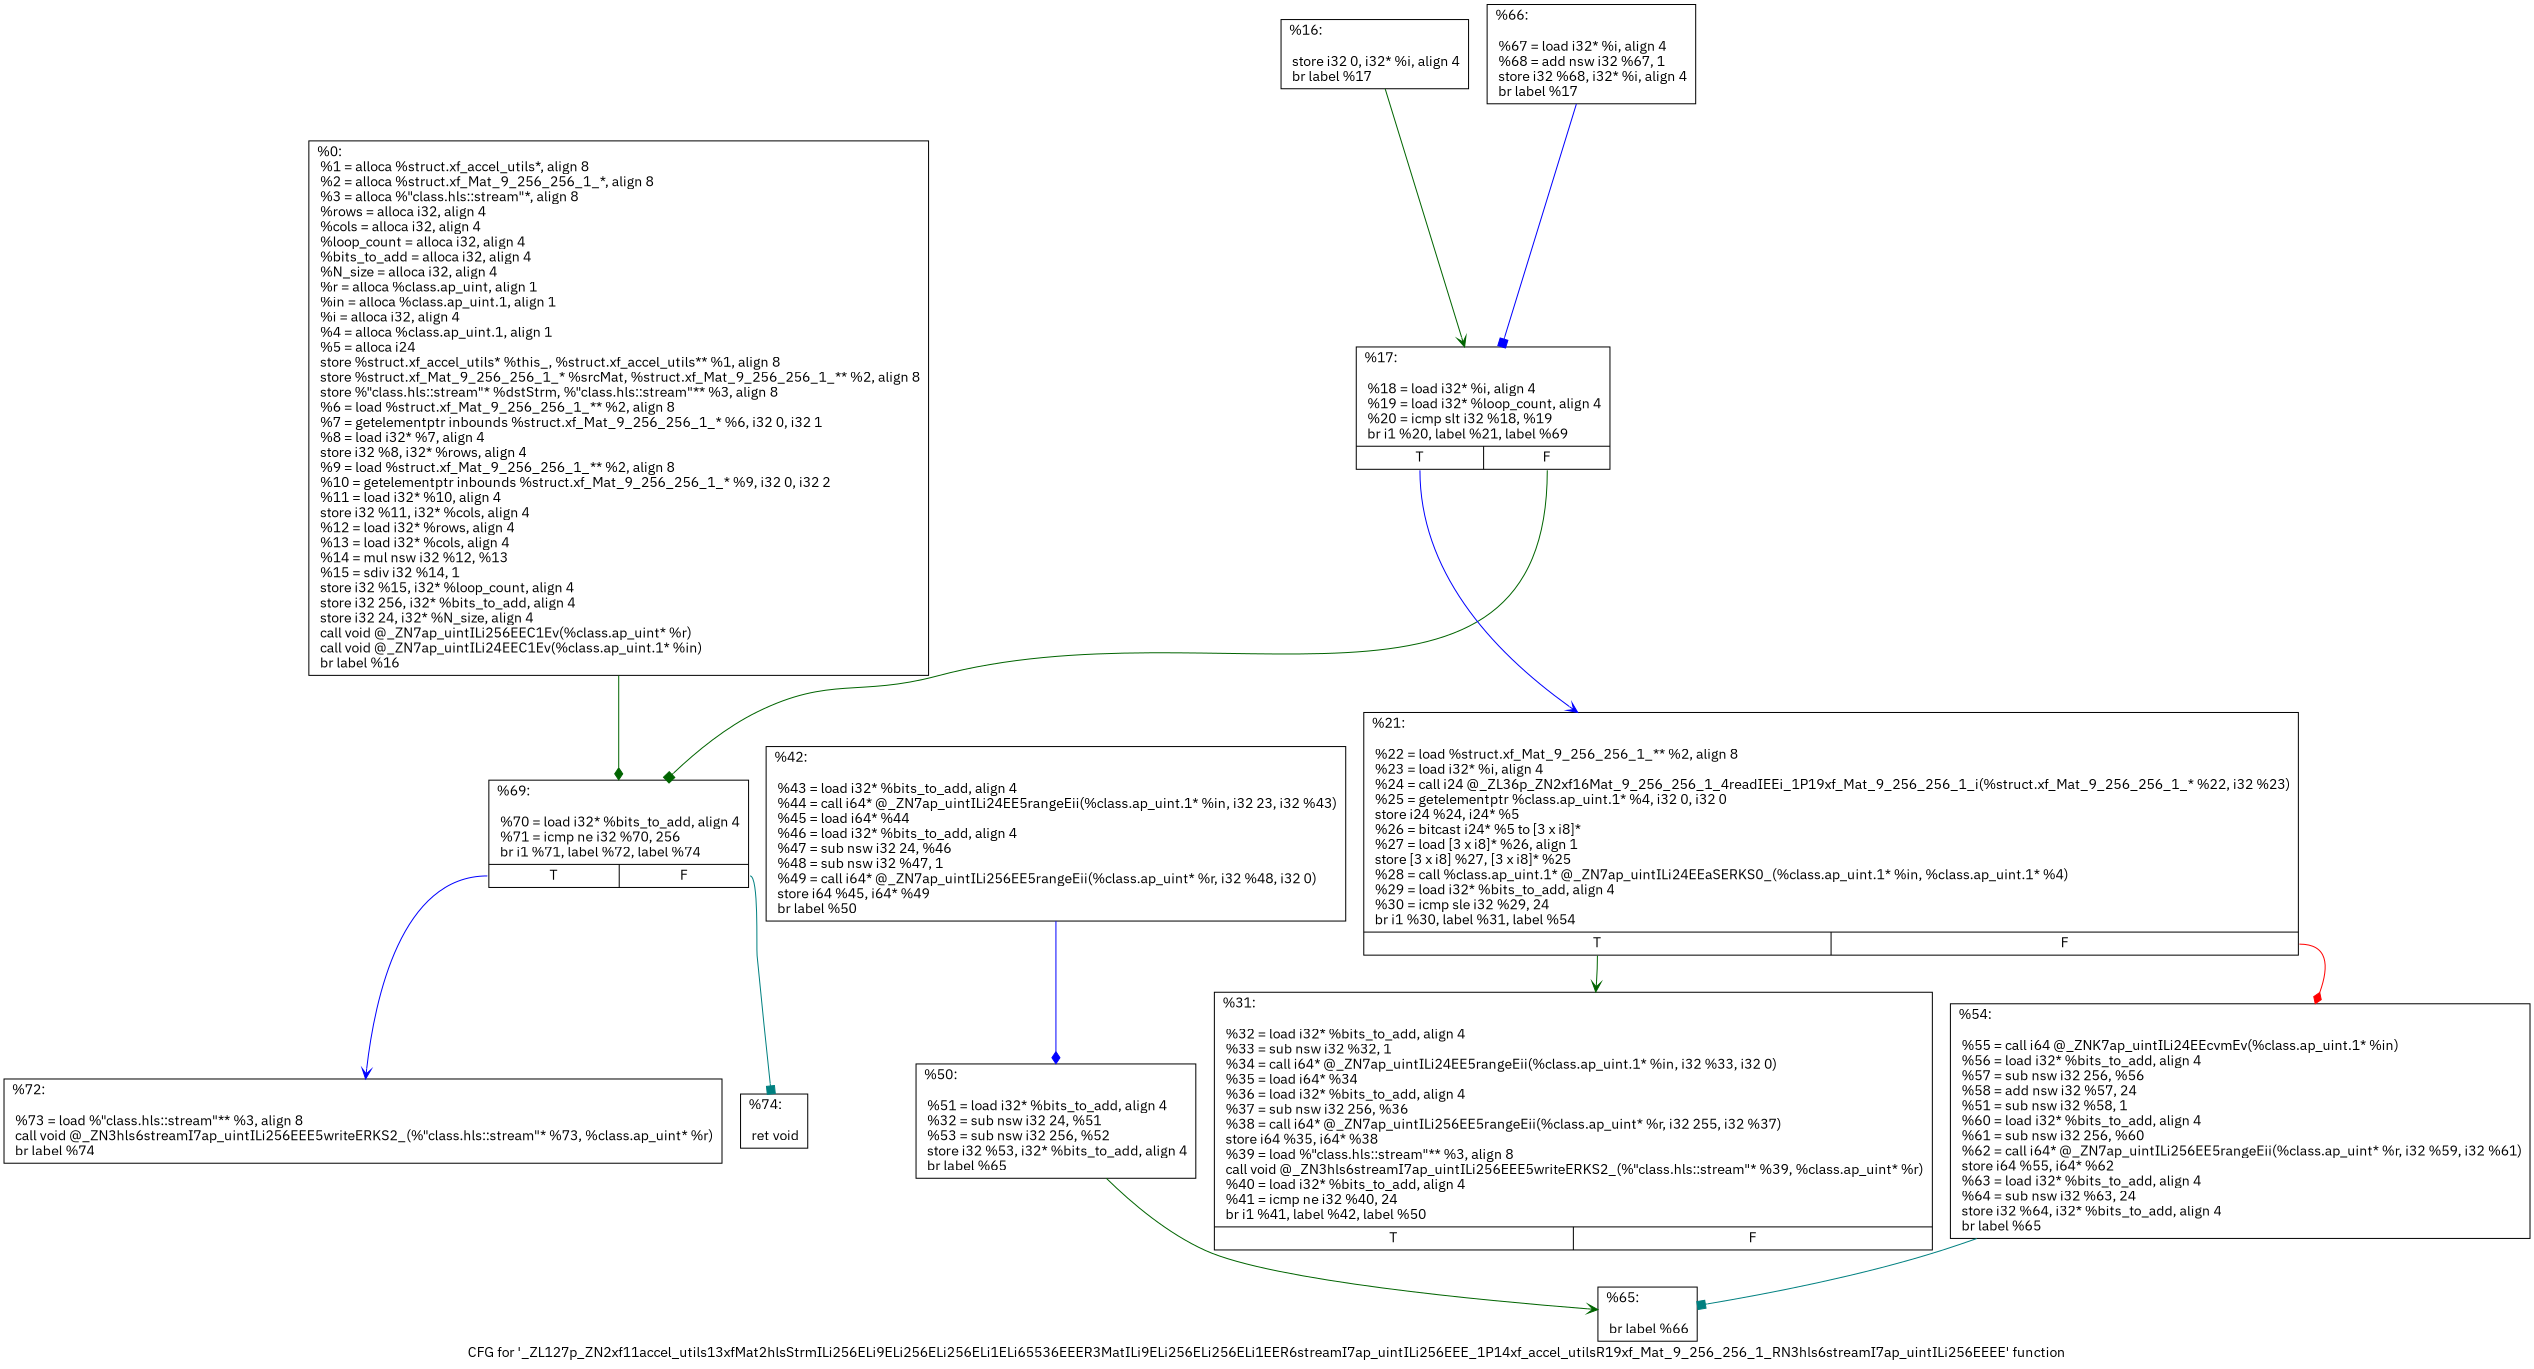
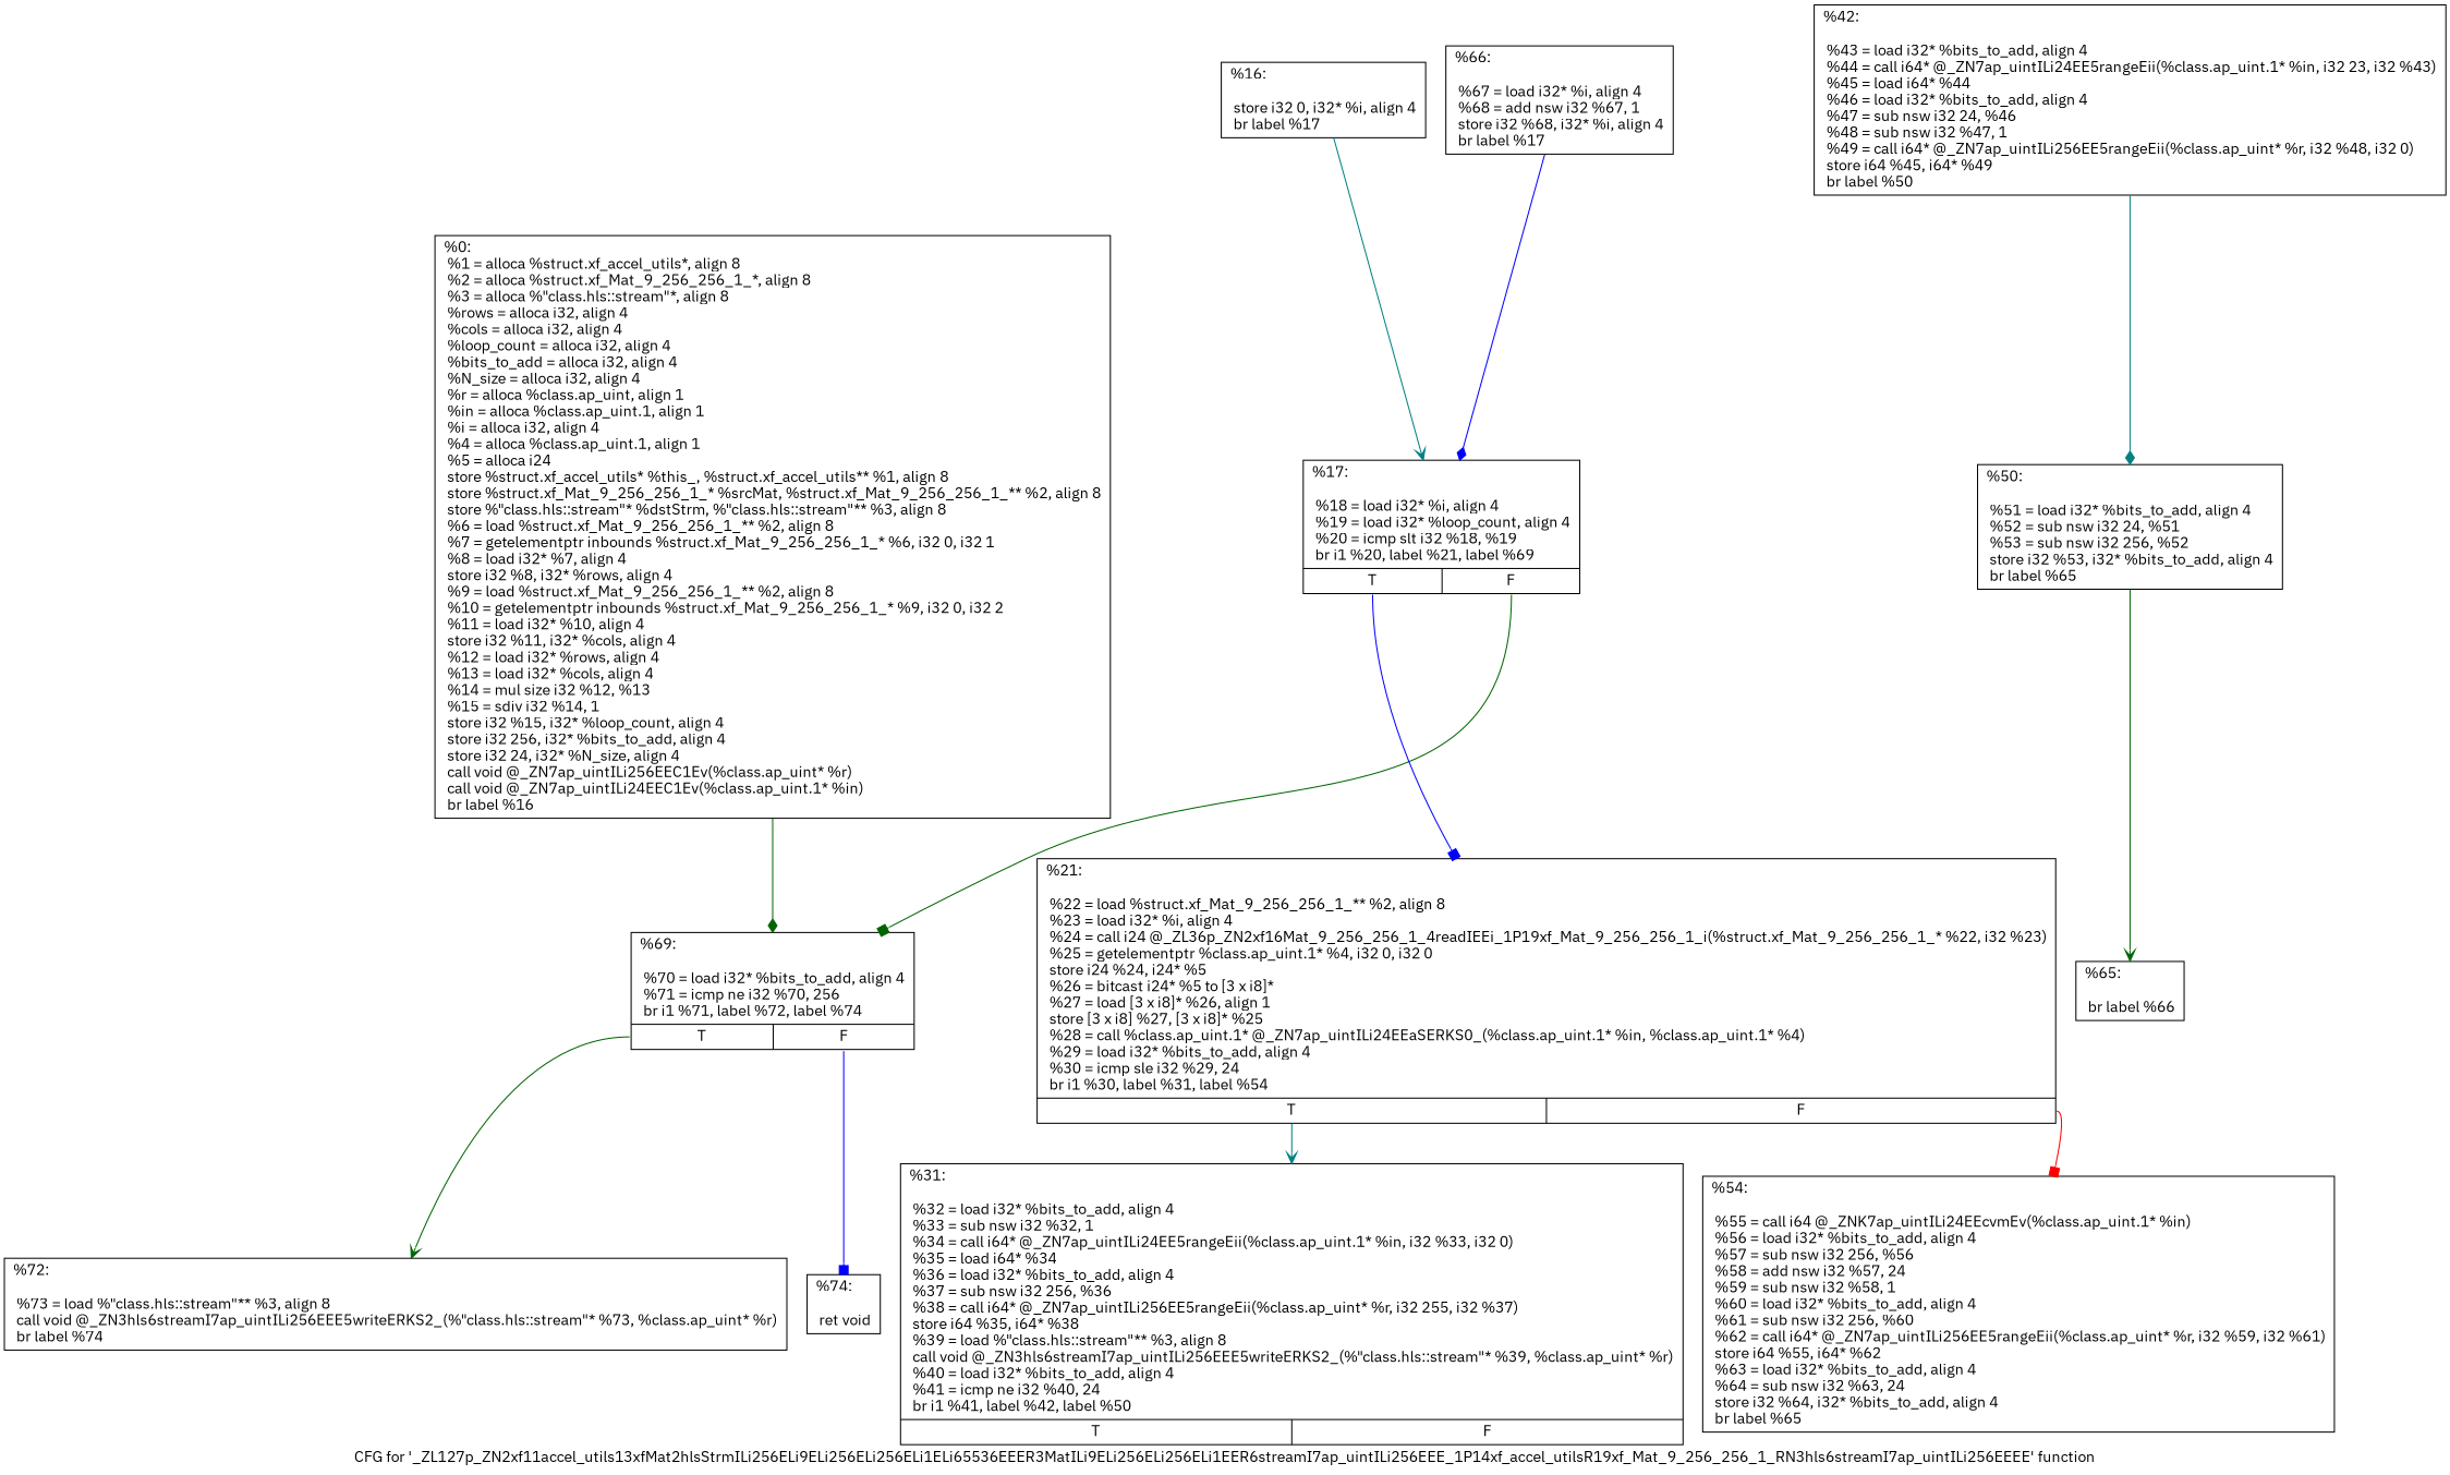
  digraph {
    fontname="IBM Plex Sans"
    label="CFG for '_ZL127p_ZN2xf11accel_utils13xfMat2hlsStrmILi256ELi9ELi256ELi256ELi1ELi65536EEER3MatILi9ELi256ELi256ELi1EER6streamI7ap_uintILi256EEE_1P14xf_accel_utilsR19xf_Mat_9_256_256_1_RN3hls6streamI7ap_uintILi256EEEE' function"
    node [fontname="IBM Plex Sans" shape=record]
    edge [arrowhead=diamond color=darkgreen fontname="IBM Plex Sans"]
-   n1 [label="{%0:\l  %1 = alloca %struct.xf_accel_utils*, align 8\l  %2 = alloca %struct.xf_Mat_9_256_256_1_*, align 8\l  %3 = alloca %\"class.hls::stream\"*, align 8\l  %rows = alloca i32, align 4\l  %cols = alloca i32, align 4\l  %loop_count = alloca i32, align 4\l  %bits_to_add = alloca i32, align 4\l  %N_size = alloca i32, align 4\l  %r = alloca %class.ap_uint, align 1\l  %in = alloca %class.ap_uint.1, align 1\l  %i = alloca i32, align 4\l  %4 = alloca %class.ap_uint.1, align 1\l  %5 = alloca i24\l  store %struct.xf_accel_utils* %this_, %struct.xf_accel_utils** %1, align 8\l  store %struct.xf_Mat_9_256_256_1_* %srcMat, %struct.xf_Mat_9_256_256_1_** %2, align 8\l  store %\"class.hls::stream\"* %dstStrm, %\"class.hls::stream\"** %3, align 8\l  %6 = load %struct.xf_Mat_9_256_256_1_** %2, align 8\l  %7 = getelementptr inbounds %struct.xf_Mat_9_256_256_1_* %6, i32 0, i32 1\l  %8 = load i32* %7, align 4\l  store i32 %8, i32* %rows, align 4\l  %9 = load %struct.xf_Mat_9_256_256_1_** %2, align 8\l  %10 = getelementptr inbounds %struct.xf_Mat_9_256_256_1_* %9, i32 0, i32 2\l  %11 = load i32* %10, align 4\l  store i32 %11, i32* %cols, align 4\l  %12 = load i32* %rows, align 4\l  %13 = load i32* %cols, align 4\l  %14 = mul nsw i32 %12, %13\l  %15 = sdiv i32 %14, 1\l  store i32 %15, i32* %loop_count, align 4\l  store i32 256, i32* %bits_to_add, align 4\l  store i32 24, i32* %N_size, align 4\l  call void @_ZN7ap_uintILi256EEC1Ev(%class.ap_uint* %r)\l  call void @_ZN7ap_uintILi24EEC1Ev(%class.ap_uint.1* %in)\l  br label %16\l}"]
+   n1 [label="{%0:\l  %1 = alloca %struct.xf_accel_utils*, align 8\l  %2 = alloca %struct.xf_Mat_9_256_256_1_*, align 8\l  %3 = alloca %\"class.hls::stream\"*, align 8\l  %rows = alloca i32, align 4\l  %cols = alloca i32, align 4\l  %loop_count = alloca i32, align 4\l  %bits_to_add = alloca i32, align 4\l  %N_size = alloca i32, align 4\l  %r = alloca %class.ap_uint, align 1\l  %in = alloca %class.ap_uint.1, align 1\l  %i = alloca i32, align 4\l  %4 = alloca %class.ap_uint.1, align 1\l  %5 = alloca i24\l  store %struct.xf_accel_utils* %this_, %struct.xf_accel_utils** %1, align 8\l  store %struct.xf_Mat_9_256_256_1_* %srcMat, %struct.xf_Mat_9_256_256_1_** %2, align 8\l  store %\"class.hls::stream\"* %dstStrm, %\"class.hls::stream\"** %3, align 8\l  %6 = load %struct.xf_Mat_9_256_256_1_** %2, align 8\l  %7 = getelementptr inbounds %struct.xf_Mat_9_256_256_1_* %6, i32 0, i32 1\l  %8 = load i32* %7, align 4\l  store i32 %8, i32* %rows, align 4\l  %9 = load %struct.xf_Mat_9_256_256_1_** %2, align 8\l  %10 = getelementptr inbounds %struct.xf_Mat_9_256_256_1_* %9, i32 0, i32 2\l  %11 = load i32* %10, align 4\l  store i32 %11, i32* %cols, align 4\l  %12 = load i32* %rows, align 4\l  %13 = load i32* %cols, align 4\l  %14 = mul size i32 %12, %13\l  %15 = sdiv i32 %14, 1\l  store i32 %15, i32* %loop_count, align 4\l  store i32 256, i32* %bits_to_add, align 4\l  store i32 24, i32* %N_size, align 4\l  call void @_ZN7ap_uintILi256EEC1Ev(%class.ap_uint* %r)\l  call void @_ZN7ap_uintILi24EEC1Ev(%class.ap_uint.1* %in)\l  br label %16\l}"]
    n2 [label="{%69:\l\l  %70 = load i32* %bits_to_add, align 4\l  %71 = icmp ne i32 %70, 256\l  br i1 %71, label %72, label %74\l|{<s0>T|<s1>F}}"]
    n3 [label="{%16:\l\l  store i32 0, i32* %i, align 4\l  br label %17\l}"]
    n4 [label="{%17:\l\l  %18 = load i32* %i, align 4\l  %19 = load i32* %loop_count, align 4\l  %20 = icmp slt i32 %18, %19\l  br i1 %20, label %21, label %69\l|{<s0>T|<s1>F}}"]
    n5 [label="{%21:\l\l  %22 = load %struct.xf_Mat_9_256_256_1_** %2, align 8\l  %23 = load i32* %i, align 4\l  %24 = call i24 @_ZL36p_ZN2xf16Mat_9_256_256_1_4readIEEi_1P19xf_Mat_9_256_256_1_i(%struct.xf_Mat_9_256_256_1_* %22, i32 %23)\l  %25 = getelementptr %class.ap_uint.1* %4, i32 0, i32 0\l  store i24 %24, i24* %5\l  %26 = bitcast i24* %5 to [3 x i8]*\l  %27 = load [3 x i8]* %26, align 1\l  store [3 x i8] %27, [3 x i8]* %25\l  %28 = call %class.ap_uint.1* @_ZN7ap_uintILi24EEaSERKS0_(%class.ap_uint.1* %in, %class.ap_uint.1* %4)\l  %29 = load i32* %bits_to_add, align 4\l  %30 = icmp sle i32 %29, 24\l  br i1 %30, label %31, label %54\l|{<s0>T|<s1>F}}"]
    n6 [label="{%31:\l\l  %32 = load i32* %bits_to_add, align 4\l  %33 = sub nsw i32 %32, 1\l  %34 = call i64* @_ZN7ap_uintILi24EE5rangeEii(%class.ap_uint.1* %in, i32 %33, i32 0)\l  %35 = load i64* %34\l  %36 = load i32* %bits_to_add, align 4\l  %37 = sub nsw i32 256, %36\l  %38 = call i64* @_ZN7ap_uintILi256EE5rangeEii(%class.ap_uint* %r, i32 255, i32 %37)\l  store i64 %35, i64* %38\l  %39 = load %\"class.hls::stream\"** %3, align 8\l  call void @_ZN3hls6streamI7ap_uintILi256EEE5writeERKS2_(%\"class.hls::stream\"* %39, %class.ap_uint* %r)\l  %40 = load i32* %bits_to_add, align 4\l  %41 = icmp ne i32 %40, 24\l  br i1 %41, label %42, label %50\l|{<s0>T|<s1>F}}"]
-   n7 [label="{%54:\l\l  %55 = call i64 @_ZNK7ap_uintILi24EEcvmEv(%class.ap_uint.1* %in)\l  %56 = load i32* %bits_to_add, align 4\l  %57 = sub nsw i32 256, %56\l  %58 = add nsw i32 %57, 24\l  %51 = sub nsw i32 %58, 1\l  %60 = load i32* %bits_to_add, align 4\l  %61 = sub nsw i32 256, %60\l  %62 = call i64* @_ZN7ap_uintILi256EE5rangeEii(%class.ap_uint* %r, i32 %59, i32 %61)\l  store i64 %55, i64* %62\l  %63 = load i32* %bits_to_add, align 4\l  %64 = sub nsw i32 %63, 24\l  store i32 %64, i32* %bits_to_add, align 4\l  br label %65\l}"]
+   n7 [label="{%54:\l\l  %55 = call i64 @_ZNK7ap_uintILi24EEcvmEv(%class.ap_uint.1* %in)\l  %56 = load i32* %bits_to_add, align 4\l  %57 = sub nsw i32 256, %56\l  %58 = add nsw i32 %57, 24\l  %59 = sub nsw i32 %58, 1\l  %60 = load i32* %bits_to_add, align 4\l  %61 = sub nsw i32 256, %60\l  %62 = call i64* @_ZN7ap_uintILi256EE5rangeEii(%class.ap_uint* %r, i32 %59, i32 %61)\l  store i64 %55, i64* %62\l  %63 = load i32* %bits_to_add, align 4\l  %64 = sub nsw i32 %63, 24\l  store i32 %64, i32* %bits_to_add, align 4\l  br label %65\l}"]
    n8 [label="{%72:\l\l  %73 = load %\"class.hls::stream\"** %3, align 8\l  call void @_ZN3hls6streamI7ap_uintILi256EEE5writeERKS2_(%\"class.hls::stream\"* %73, %class.ap_uint* %r)\l  br label %74\l}"]
    n9 [label="{%74:\l\l  ret void\l}"]
    n10 [label="{%65:\l\l  br label %66\l}"]
    n11 [label="{%42:\l\l  %43 = load i32* %bits_to_add, align 4\l  %44 = call i64* @_ZN7ap_uintILi24EE5rangeEii(%class.ap_uint.1* %in, i32 23, i32 %43)\l  %45 = load i64* %44\l  %46 = load i32* %bits_to_add, align 4\l  %47 = sub nsw i32 24, %46\l  %48 = sub nsw i32 %47, 1\l  %49 = call i64* @_ZN7ap_uintILi256EE5rangeEii(%class.ap_uint* %r, i32 %48, i32 0)\l  store i64 %45, i64* %49\l  br label %50\l}"]
-   n12 [label="{%50:\l\l  %51 = load i32* %bits_to_add, align 4\l  %32 = sub nsw i32 24, %51\l  %53 = sub nsw i32 256, %52\l  store i32 %53, i32* %bits_to_add, align 4\l  br label %65\l}"]
+   n12 [label="{%50:\l\l  %51 = load i32* %bits_to_add, align 4\l  %52 = sub nsw i32 24, %51\l  %53 = sub nsw i32 256, %52\l  store i32 %53, i32* %bits_to_add, align 4\l  br label %65\l}"]
    n13 [label="{%66:\l\l  %67 = load i32* %i, align 4\l  %68 = add nsw i32 %67, 1\l  store i32 %68, i32* %i, align 4\l  br label %17\l}"]
    n1 -> n2
-   n2 -> n8 [arrowhead=vee color=blue tailport=s0]
-   n2 -> n9 [arrowhead=box color=teal tailport=s1]
-   n3 -> n4 [arrowhead=vee]
+   n2 -> n8 [arrowhead=vee tailport=s0]
+   n2 -> n9 [arrowhead=box color=blue tailport=s1]
+   n3 -> n4 [arrowhead=vee color=teal]
    n4 -> n2 [arrowhead=box tailport=s1]
-   n4 -> n5 [arrowhead=vee color=blue tailport=s0]
-   n5 -> n6 [arrowhead=vee tailport=s0]
-   n5 -> n7 [color=red tailport=s1]
-   n7 -> n10 [arrowhead=box color=teal]
-   n11 -> n12 [color=blue]
+   n4 -> n5 [arrowhead=box color=blue tailport=s0]
+   n5 -> n6 [arrowhead=vee color=teal tailport=s0]
+   n5 -> n7 [arrowhead=box color=red tailport=s1]
+   n11 -> n12 [color=teal]
    n12 -> n10 [arrowhead=vee]
-   n13 -> n4 [arrowhead=box color=blue]
+   n13 -> n4 [color=blue]
  }
